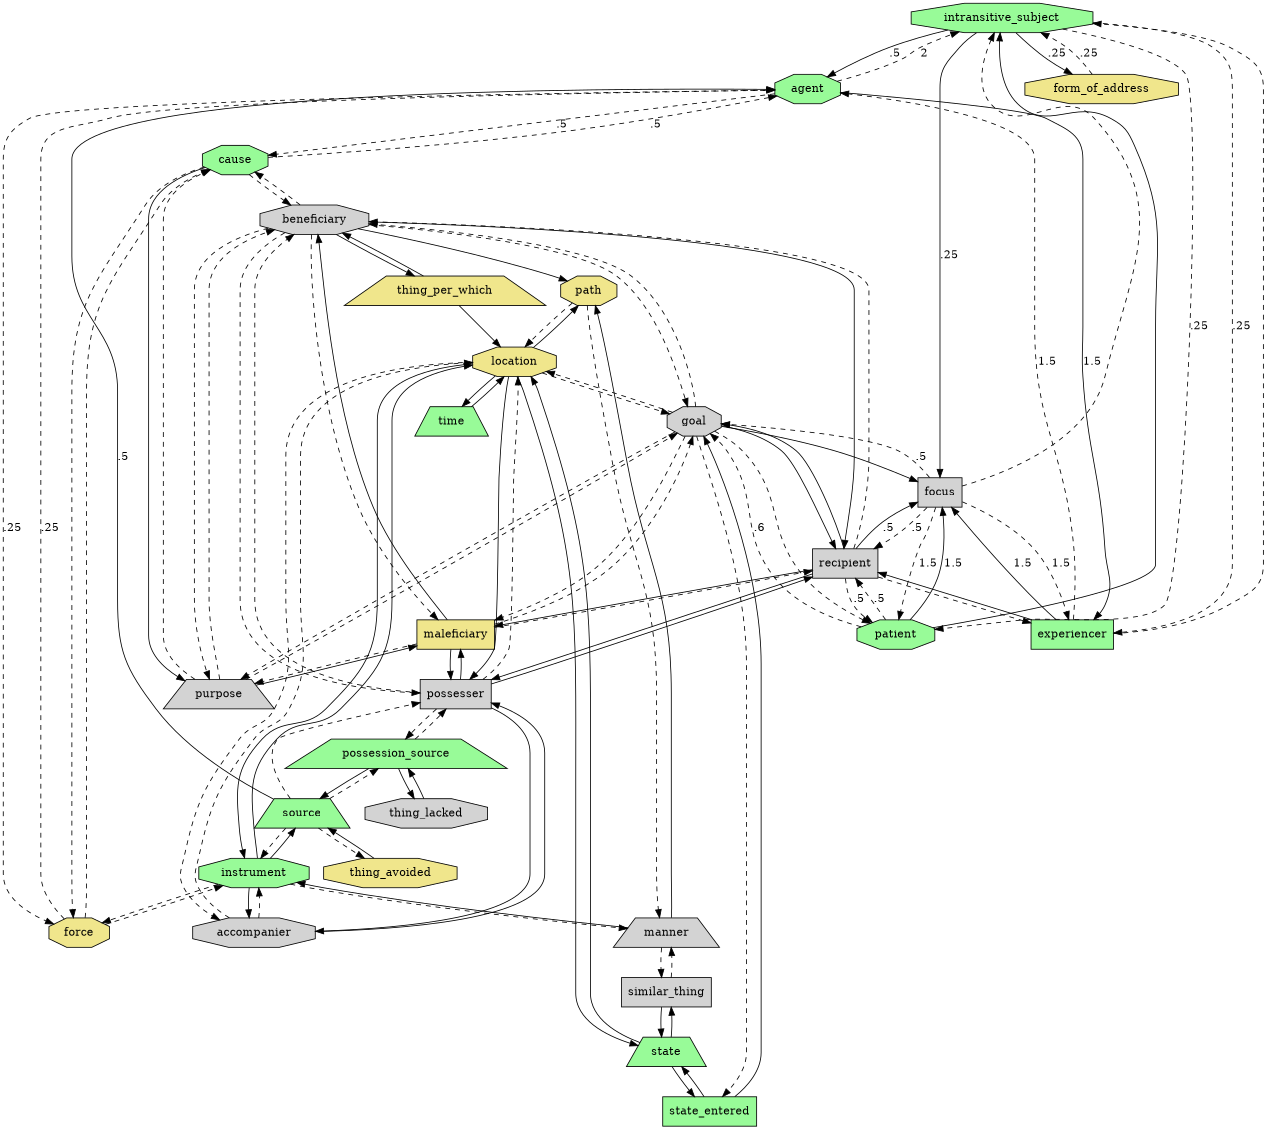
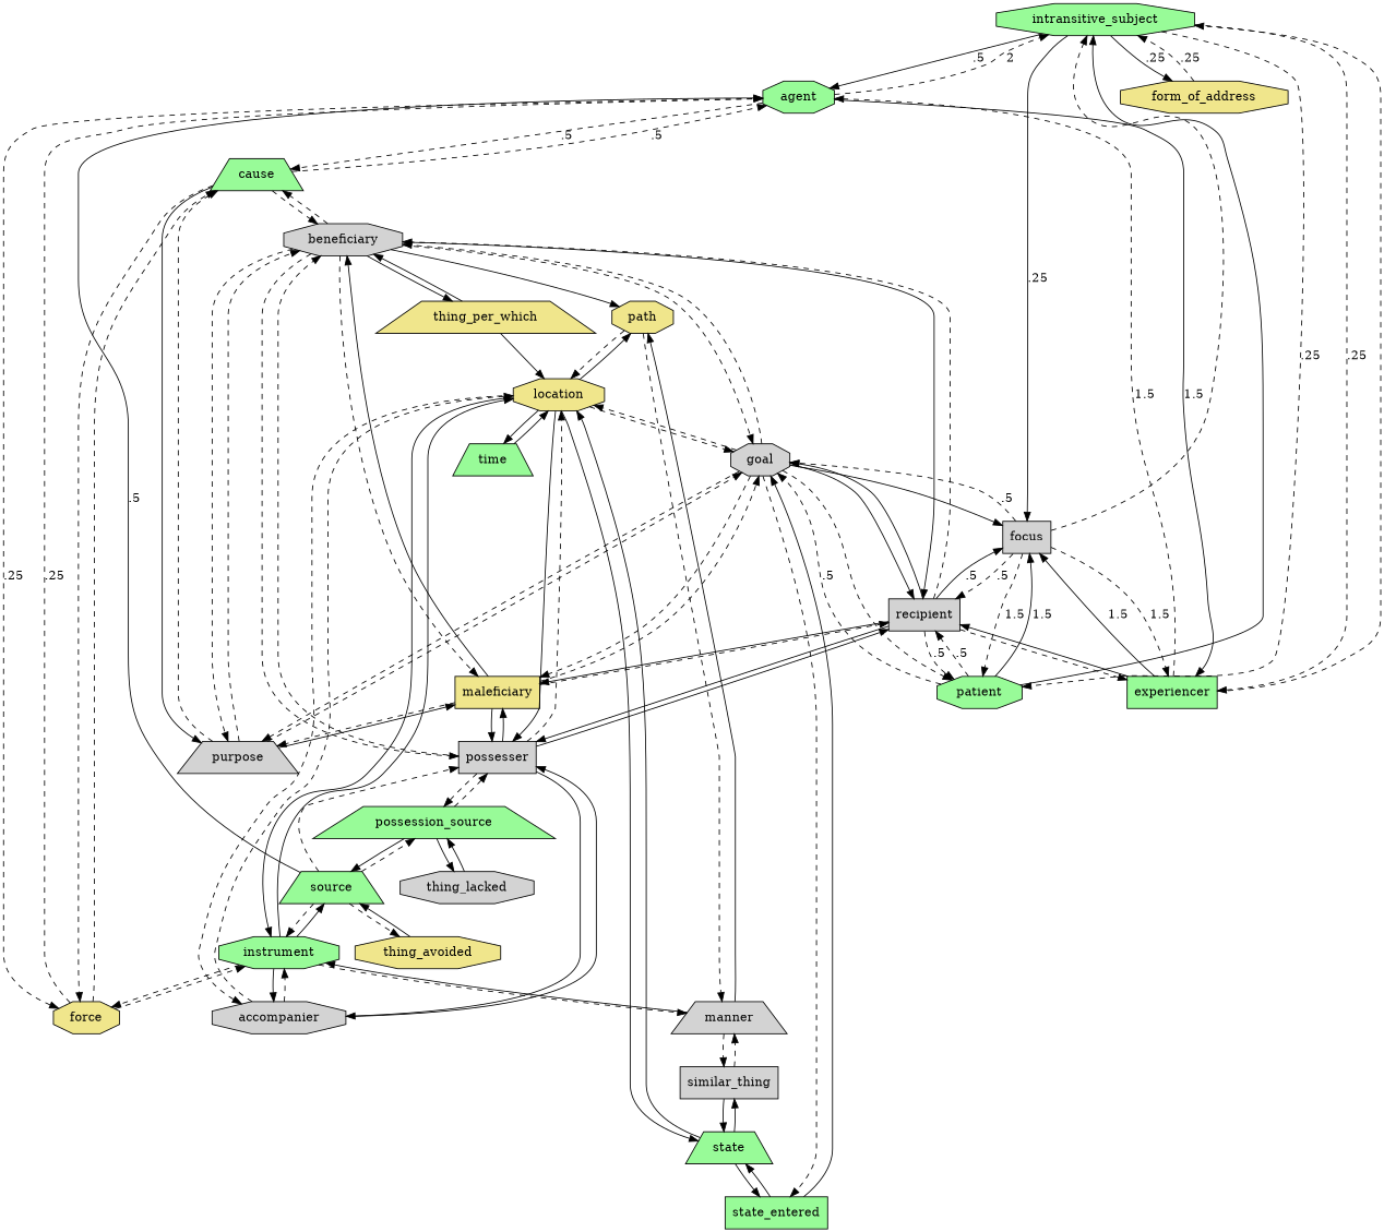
  digraph {
    conflation="{spatial_relation: 0.333333, number: 0.05, animacy: 0.05, definiteness: 0.025, arbitrary_noun_class: 0.025}"
    odds=1.6
    node [fillcolor=palegreen shape=octagon style=filled retention=0.1]
    edge [style=dashed]
    intransitive_subject [seed_weight=0.0625 uncorrelated_retention=0.95 retention=""]
    agent [seed_weight=2 retention=""]
    experiencer [seed_retention=0.25 shape=box retention=""]
    focus [fillcolor=lightgrey seed_retention=0.25 shape=box retention=""]
    patient [seed_weight=2 retention=""]
    form_of_address [fillcolor=khaki retention=0.15]
    force [fillcolor=khaki retention=0.5 seed_weight=0.025]
-   cause
+   cause [shape=trapezium]
    recipient [fillcolor=lightgrey retention=0.666667 shape=box]
    goal [fillcolor=lightgrey product_with="[spatial_relation]" retention=0.4]
    instrument [retention=0.5]
    purpose [fillcolor=lightgrey shape=trapezium]
    beneficiary [fillcolor=lightgrey retention=0.25]
    possesser [fillcolor=lightgrey retention=0.666667 shape=box]
    maleficiary [fillcolor=khaki retention=0.05 shape=box]
    location [fillcolor=khaki product_with="[spatial_relation]" retention=0.5]
    state_entered [shape=box]
    source [product_with="[spatial_relation]" retention=0.4 shape=trapezium]
    manner [fillcolor=lightgrey shape=trapezium]
    accompanier [fillcolor=lightgrey retention=0.333333]
    thing_per_which [fillcolor=khaki retention=0.05 shape=trapezium]
    path [fillcolor=khaki product_with="[spatial_relation]" retention=0.2]
    possession_source [shape=trapezium]
    time [shape=trapezium]
    state [retention=0.25 shape=trapezium]
    thing_avoided [fillcolor=khaki retention=0.05]
    similar_thing [fillcolor=lightgrey shape=box]
    thing_lacked [fillcolor=lightgrey]
    intransitive_subject -> agent [label=.5 style=solid weight=.5]
    intransitive_subject -> experiencer [label=.25 weight=.25]
    intransitive_subject -> focus [label=.25 style=solid weight=.25]
    intransitive_subject -> patient [label=.25 weight=.25]
    intransitive_subject -> form_of_address [label=.25 style=solid weight=.25]
    agent -> intransitive_subject [label=2 weight=2]
    agent -> experiencer [label=1.5 style=solid weight=1.5]
    agent -> force [label=.25 weight=.25]
    agent -> cause [label=.5 weight=.5]
    experiencer -> intransitive_subject
    experiencer -> agent [label=1.5 weight=1.5]
    experiencer -> focus [label=1.5 style=solid weight=1.5]
    experiencer -> recipient [style=solid]
    focus -> intransitive_subject
    focus -> experiencer [label=1.5 weight=1.5]
    focus -> patient [label=1.5 weight=1.5]
    focus -> recipient [label=.5 weight=.5]
    focus -> goal [label=.5 weight=.5]
    patient -> intransitive_subject [style=solid]
    patient -> focus [label=1.5 style=solid weight=1.5]
    patient -> recipient [label=.5 weight=.5]
-   patient -> goal [label=.6 weight=.5]
+   patient -> goal [label=.5 weight=.5]
    form_of_address -> intransitive_subject [label=.25 weight=.25]
    force -> agent [label=.25 weight=.25]
    force -> cause
    force -> instrument
    cause -> agent [label=.5 weight=.5]
    cause -> force
    cause -> purpose [style=solid]
    cause -> beneficiary
    recipient -> experiencer
    recipient -> focus [label=.5 style=solid weight=.5]
    recipient -> patient [label=.5 weight=.5]
    recipient -> goal [style=solid]
    recipient -> beneficiary
    recipient -> possesser [style=solid]
    recipient -> maleficiary [style=solid]
    goal -> focus [style=solid]
    goal -> patient
    goal -> recipient [style=solid]
    goal -> purpose
    goal -> beneficiary
    goal -> maleficiary
    goal -> location
    goal -> state_entered
    instrument -> force
    instrument -> location [style=solid]
    instrument -> source [style=solid]
    instrument -> manner
    instrument -> accompanier [style=solid]
    purpose -> cause
    purpose -> goal
    purpose -> beneficiary
    purpose -> maleficiary [style=solid]
    beneficiary -> cause
    beneficiary -> recipient [style=solid]
    beneficiary -> goal
    beneficiary -> purpose
    beneficiary -> possesser
    beneficiary -> maleficiary
    beneficiary -> thing_per_which [style=solid]
    beneficiary -> path [style=solid]
    possesser -> recipient [style=solid]
    possesser -> beneficiary
    possesser -> maleficiary [style=solid]
    possesser -> location
    possesser -> accompanier [style=solid]
    possesser -> possession_source
    maleficiary -> recipient
    maleficiary -> goal
    maleficiary -> purpose
    maleficiary -> beneficiary [style=solid]
    maleficiary -> possesser [style=solid]
    location -> goal
    location -> instrument [style=solid]
    location -> possesser [style=solid]
    location -> accompanier
    location -> path [style=solid]
    location -> time [style=solid]
    location -> state [style=solid]
    state_entered -> goal [style=solid]
    state_entered -> state [style=solid]
    source -> agent [label=.5 style=solid weight=.5]
    source -> instrument
    source -> possesser
    source -> possession_source
    source -> thing_avoided
    manner -> instrument [style=solid]
    manner -> path [style=solid]
    manner -> similar_thing
    accompanier -> instrument
    accompanier -> possesser [style=solid]
    accompanier -> location
    thing_per_which -> beneficiary [style=solid]
    thing_per_which -> location [style=solid]
    path -> location
    path -> manner
    possession_source -> possesser
    possession_source -> source [style=solid]
    possession_source -> thing_lacked [style=solid]
    time -> location [style=solid]
    state -> location [style=solid]
    state -> state_entered [style=solid]
    state -> similar_thing [style=solid]
    thing_avoided -> source [style=solid]
    similar_thing -> manner
    similar_thing -> state [style=solid]
    thing_lacked -> possession_source [style=solid]
  }
